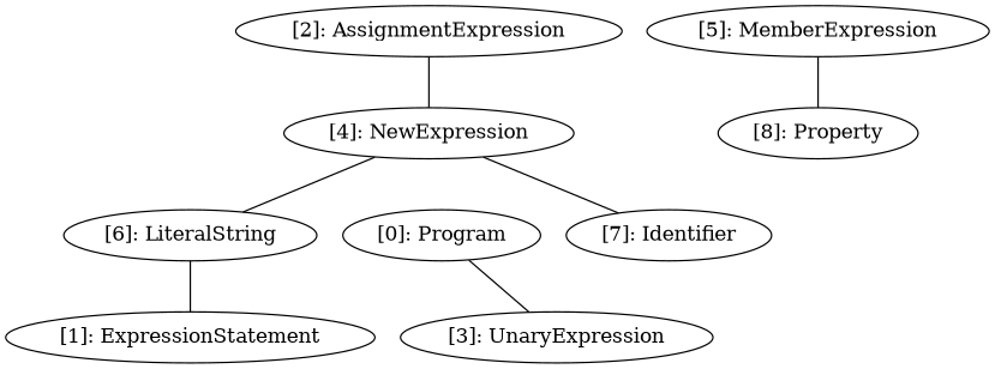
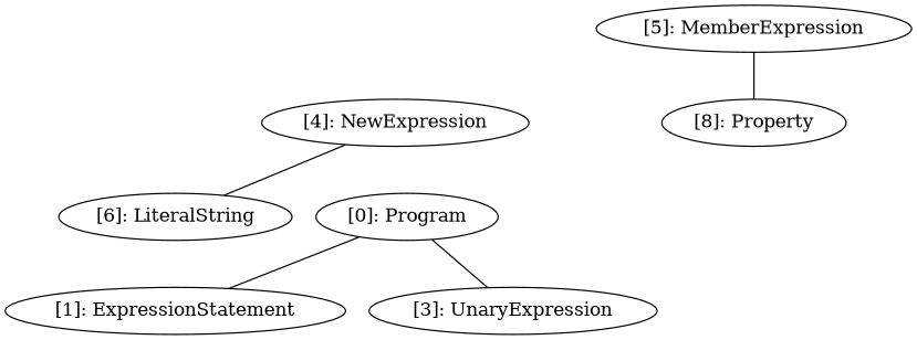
  graph {
    n1 [label="[0]: Program"]
    n2 [label="[1]: ExpressionStatement"]
    n3 [label="[3]: UnaryExpression"]
-   n4 [label="[2]: AssignmentExpression"]
    n5 [label="[4]: NewExpression"]
    n6 [label="[6]: LiteralString"]
-   n7 [label="[7]: Identifier"]
    n8 [label="[5]: MemberExpression"]
    n9 [label="[8]: Property"]
-   n6 -- n2
+   n1 -- n2
    n1 -- n3
-   n4 -- n5
    n5 -- n6
-   n5 -- n7
    n8 -- n9
  }
